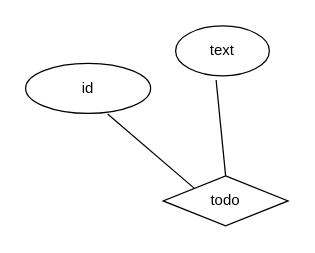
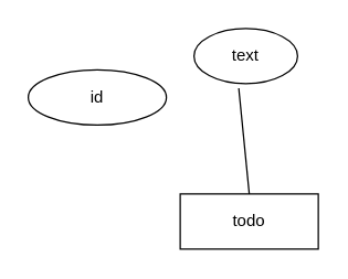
  <mxCell id="0" />
  <mxCell id="1" parent="0" />
- <mxCell id="2" value="todo" style="rhombus;whiteSpace=wrap;html=1;align=center;" vertex="1" parent="1"><mxGeometry x="130" y="140" width="100" height="40" as="geometry" /></mxCell>
- <mxCell id="3" value="" style="endArrow=none;html=1;rounded=0;entryX=0;entryY=0;entryDx=0;entryDy=0;exitX=0.656;exitY=1.011;exitDx=0;exitDy=0;exitPerimeter=0;" edge="1" parent="1" source="4" target="2"><mxGeometry relative="1" as="geometry"><mxPoint x="60" y="60" as="sourcePoint" /><mxPoint x="160" y="20" as="targetPoint" /></mxGeometry></mxCell>
+ <mxCell id="2" value="todo" style="whiteSpace=wrap;html=1;align=center;" vertex="1" parent="1"><mxGeometry x="130" y="140" width="100" height="40" as="geometry" /></mxCell>
  <mxCell id="4" value="id" style="ellipse;whiteSpace=wrap;html=1;align=center;" vertex="1" parent="1"><mxGeometry x="20" y="50" width="100" height="40" as="geometry" /></mxCell>
  <mxCell id="5" value="" style="endArrow=none;html=1;rounded=0;entryX=0.5;entryY=0;entryDx=0;entryDy=0;exitX=0.432;exitY=1.082;exitDx=0;exitDy=0;exitPerimeter=0;" edge="1" parent="1" source="6" target="2"><mxGeometry relative="1" as="geometry"><mxPoint x="190" y="50" as="sourcePoint" /><mxPoint x="160" y="10" as="targetPoint" /></mxGeometry></mxCell>
  <mxCell id="6" value="text" style="ellipse;whiteSpace=wrap;html=1;align=center;" vertex="1" parent="1"><mxGeometry x="140" y="20" width="75" height="40" as="geometry" /></mxCell>
